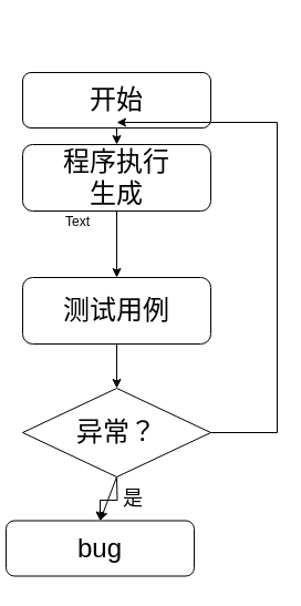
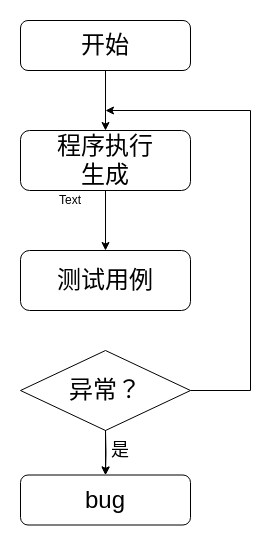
  <mxCell id="0" />
  <mxCell id="1" parent="0" />
- <mxCell id="2" value="&lt;font style=&quot;font-size: 24px&quot;&gt;开始&lt;/font&gt;" style="rounded=1;whiteSpace=wrap;html=1;" vertex="1" parent="1"><mxGeometry x="20" y="65" width="170" height="50" as="geometry" /></mxCell>
+ <mxCell id="2" value="&lt;font style=&quot;font-size: 24px&quot;&gt;开始&lt;/font&gt;" style="rounded=1;whiteSpace=wrap;html=1;" vertex="1" parent="1"><mxGeometry x="20" y="20" width="170" height="50" as="geometry" /></mxCell>
  <mxCell id="3" value="&lt;font style=&quot;font-size: 24px&quot;&gt;程序执行&lt;br&gt;生成&lt;/font&gt;" style="rounded=1;whiteSpace=wrap;html=1;" vertex="1" parent="1"><mxGeometry x="20" y="130" width="170" height="60" as="geometry" /></mxCell>
  <mxCell id="4" value="&lt;font style=&quot;font-size: 24px&quot;&gt;测试用例&lt;/font&gt;" style="rounded=1;whiteSpace=wrap;html=1;" vertex="1" parent="1"><mxGeometry x="20" y="250" width="170" height="60" as="geometry" /></mxCell>
  <mxCell id="5" style="edgeStyle=orthogonalEdgeStyle;rounded=0;orthogonalLoop=1;jettySize=auto;html=1;exitX=1;exitY=0.5;exitDx=0;exitDy=0;" edge="1" parent="1" source="6"><mxGeometry relative="1" as="geometry"><mxPoint x="105" y="110" as="targetPoint" /><Array as="points"><mxPoint x="250" y="390" /><mxPoint x="250" y="110" /></Array></mxGeometry></mxCell>
  <mxCell id="6" value="&lt;font style=&quot;font-size: 24px&quot;&gt;异常？&lt;/font&gt;" style="rhombus;whiteSpace=wrap;html=1;" vertex="1" parent="1"><mxGeometry x="20" y="350" width="170" height="80" as="geometry" /></mxCell>
- <mxCell id="7" value="&lt;font style=&quot;font-size: 24px&quot;&gt;bug&lt;/font&gt;" style="rounded=1;whiteSpace=wrap;html=1;" vertex="1" parent="1"><mxGeometry x="5" y="469.5" width="170" height="50" as="geometry" /></mxCell>
+ <mxCell id="7" value="&lt;font style=&quot;font-size: 24px&quot;&gt;bug&lt;/font&gt;" style="rounded=1;whiteSpace=wrap;html=1;" vertex="1" parent="1"><mxGeometry x="20" y="474.5" width="170" height="50" as="geometry" /></mxCell>
  <mxCell id="8" value="" style="endArrow=classic;html=1;exitX=0.5;exitY=1;exitDx=0;exitDy=0;entryX=0.5;entryY=0;entryDx=0;entryDy=0;" edge="1" parent="1" source="2" target="3"><mxGeometry width="50" height="50" relative="1" as="geometry"><mxPoint x="50" y="230" as="sourcePoint" /><mxPoint x="100" y="180" as="targetPoint" /></mxGeometry></mxCell>
  <mxCell id="9" value="" style="endArrow=classic;html=1;entryX=0.5;entryY=0;entryDx=0;entryDy=0;exitX=0.5;exitY=1;exitDx=0;exitDy=0;" edge="1" parent="1" source="3" target="4"><mxGeometry width="50" height="50" relative="1" as="geometry"><mxPoint x="280" y="220" as="sourcePoint" /><mxPoint x="100" y="180" as="targetPoint" /></mxGeometry></mxCell>
- <mxCell id="10" value="" style="endArrow=classic;html=1;entryX=0.5;entryY=0;entryDx=0;entryDy=0;exitX=0.5;exitY=1;exitDx=0;exitDy=0;" edge="1" parent="1" source="4" target="6"><mxGeometry width="50" height="50" relative="1" as="geometry"><mxPoint x="50" y="230" as="sourcePoint" /><mxPoint x="100" y="180" as="targetPoint" /></mxGeometry></mxCell>
  <mxCell id="11" value="" style="endArrow=classic;html=1;entryX=0.5;entryY=0;entryDx=0;entryDy=0;exitX=0.5;exitY=1;exitDx=0;exitDy=0;" edge="1" parent="1" source="6" target="7"><mxGeometry width="50" height="50" relative="1" as="geometry"><mxPoint x="50" y="230" as="sourcePoint" /><mxPoint x="100" y="180" as="targetPoint" /></mxGeometry></mxCell>
  <mxCell id="12" value="" style="edgeStyle=orthogonalEdgeStyle;rounded=0;orthogonalLoop=1;jettySize=auto;html=1;" edge="1" parent="1" target="7"><mxGeometry relative="1" as="geometry"><mxPoint x="105" y="430" as="sourcePoint" /></mxGeometry></mxCell>
  <mxCell id="13" value="&lt;font style=&quot;font-size: 18px&quot;&gt;是&lt;/font&gt;" style="text;html=1;strokeColor=none;fillColor=none;align=center;verticalAlign=middle;whiteSpace=wrap;rounded=0;" vertex="1" parent="1"><mxGeometry x="100" y="440" width="40" height="20" as="geometry" /></mxCell>
  <mxCell id="14" value="Text" style="text;html=1;strokeColor=none;fillColor=none;align=center;verticalAlign=middle;whiteSpace=wrap;rounded=0;" vertex="1" parent="1"><mxGeometry x="50" y="190" width="40" height="20" as="geometry" /></mxCell>
